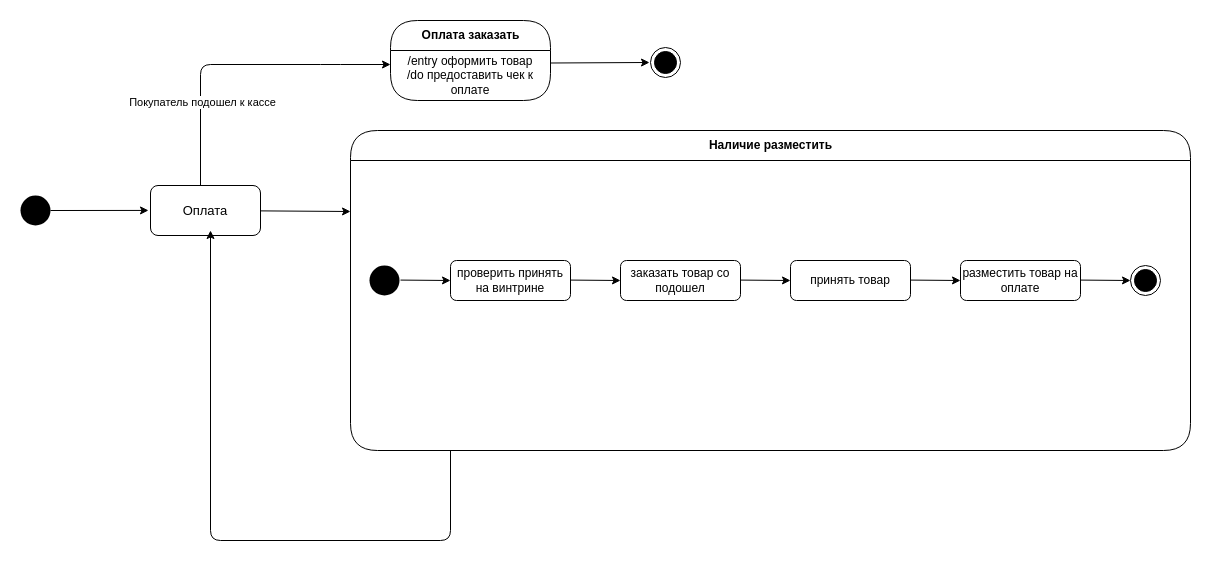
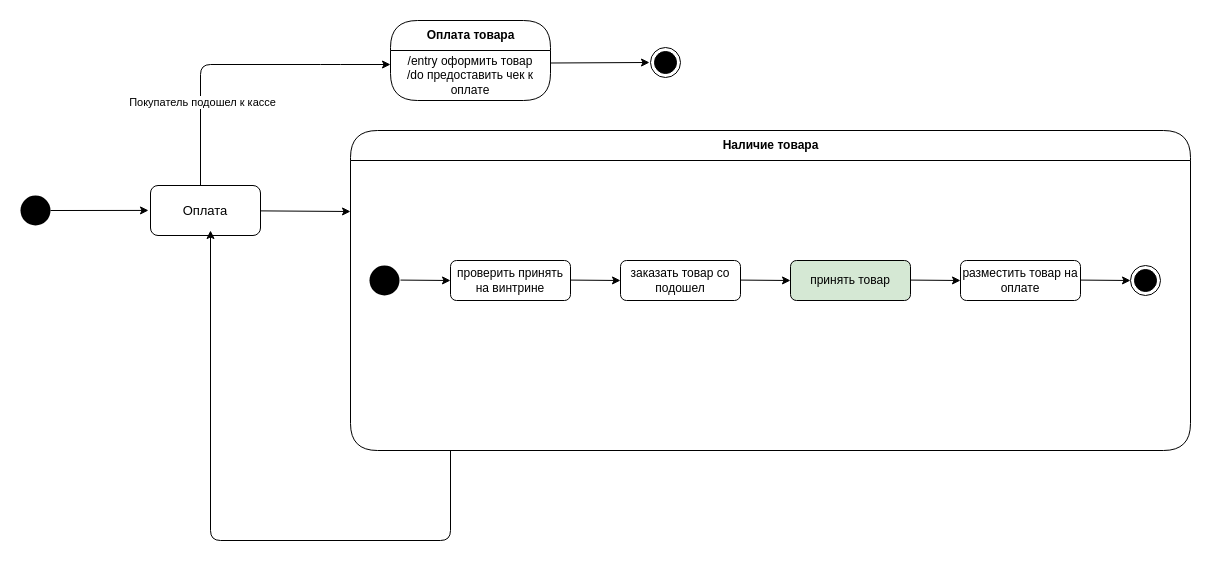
  <mxCell id="0" />
  <mxCell id="1" parent="0" />
  <mxCell id="2" value="" style="ellipse;fillColor=#000000;strokeColor=none;" parent="1" vertex="1"><mxGeometry x="20" y="195" width="30" height="30" as="geometry" /></mxCell>
  <mxCell id="3" value="" style="endArrow=classic;html=1;exitX=1;exitY=0.5;exitDx=0;exitDy=0;entryX=-0.004;entryY=0.531;entryDx=0;entryDy=0;entryPerimeter=0;" parent="1" source="2" edge="1"><mxGeometry width="50" height="50" relative="1" as="geometry"><mxPoint x="200" y="209.5" as="sourcePoint" /><mxPoint x="148" y="209.92" as="targetPoint" /></mxGeometry></mxCell>
  <mxCell id="4" value="&lt;font style=&quot;font-size: 13px&quot;&gt;Оплата&lt;/font&gt;" style="rounded=1;whiteSpace=wrap;html=1;" parent="1" vertex="1"><mxGeometry x="150" y="185" width="110" height="50" as="geometry" /></mxCell>
- <mxCell id="5" value="Оплата заказать" style="swimlane;html=1;fontStyle=1;align=center;verticalAlign=middle;childLayout=stackLayout;horizontal=1;startSize=30;horizontalStack=0;resizeParent=0;resizeLast=1;container=0;fontColor=#000000;collapsible=0;rounded=1;arcSize=30;swimlaneFillColor=none;dropTarget=0;fillColor=none;" parent="1" vertex="1"><mxGeometry x="390" y="20" width="160" height="80" as="geometry" /></mxCell>
+ <mxCell id="5" value="Оплата товара" style="swimlane;html=1;fontStyle=1;align=center;verticalAlign=middle;childLayout=stackLayout;horizontal=1;startSize=30;horizontalStack=0;resizeParent=0;resizeLast=1;container=0;fontColor=#000000;collapsible=0;rounded=1;arcSize=30;swimlaneFillColor=none;dropTarget=0;fillColor=none;" parent="1" vertex="1"><mxGeometry x="390" y="20" width="160" height="80" as="geometry" /></mxCell>
  <mxCell id="6" value="/entry оформить товар&lt;br&gt;/do предоставить чек к оплате" style="text;html=1;strokeColor=none;fillColor=none;align=center;verticalAlign=middle;spacingLeft=4;spacingRight=4;whiteSpace=wrap;overflow=hidden;rotatable=0;fontColor=#000000;" parent="5" vertex="1"><mxGeometry y="30" width="160" height="50" as="geometry" /></mxCell>
  <mxCell id="7" value="" style="ellipse;html=1;shape=endState;fillColor=#000000;strokeColor=#000000;" vertex="1" parent="1"><mxGeometry x="650" y="47" width="30" height="30" as="geometry" /></mxCell>
  <mxCell id="8" value="" style="endArrow=classic;html=1;exitX=1;exitY=0.25;exitDx=0;exitDy=0;" edge="1" parent="1" source="6"><mxGeometry width="50" height="50" relative="1" as="geometry"><mxPoint x="560" y="59.58" as="sourcePoint" /><mxPoint x="649" y="62" as="targetPoint" /></mxGeometry></mxCell>
  <mxCell id="9" value="" style="endArrow=classic;html=1;" parent="1" edge="1"><mxGeometry width="50" height="50" relative="1" as="geometry"><mxPoint x="200" y="185" as="sourcePoint" /><mxPoint x="390" y="64" as="targetPoint" /><Array as="points"><mxPoint x="200" y="64" /><mxPoint x="330" y="64" /></Array></mxGeometry></mxCell>
  <mxCell id="10" value="Покупатель подошел к кассе" style="edgeLabel;html=1;align=center;verticalAlign=middle;resizable=0;points=[];" vertex="1" connectable="0" parent="9"><mxGeometry x="-0.461" y="-1" relative="1" as="geometry"><mxPoint as="offset" /></mxGeometry></mxCell>
- <mxCell id="11" value="Наличие разместить" style="swimlane;html=1;fontStyle=1;align=center;verticalAlign=middle;childLayout=stackLayout;horizontal=1;startSize=30;horizontalStack=0;resizeParent=0;resizeLast=1;container=0;fontColor=#000000;collapsible=0;rounded=1;arcSize=30;swimlaneFillColor=none;dropTarget=0;fillColor=none;" vertex="1" parent="1"><mxGeometry x="350" y="130" width="840" height="320" as="geometry" /></mxCell>
+ <mxCell id="11" value="Наличие товара" style="swimlane;html=1;fontStyle=1;align=center;verticalAlign=middle;childLayout=stackLayout;horizontal=1;startSize=30;horizontalStack=0;resizeParent=0;resizeLast=1;container=0;fontColor=#000000;collapsible=0;rounded=1;arcSize=30;swimlaneFillColor=none;dropTarget=0;fillColor=none;" vertex="1" parent="1"><mxGeometry x="350" y="130" width="840" height="320" as="geometry" /></mxCell>
  <mxCell id="12" value="" style="endArrow=classic;html=1;" edge="1" parent="1" source="4"><mxGeometry width="50" height="50" relative="1" as="geometry"><mxPoint x="162" y="310.08" as="sourcePoint" /><mxPoint x="350" y="211" as="targetPoint" /></mxGeometry></mxCell>
  <mxCell id="13" value="проверить принять на винтрине" style="rounded=1;whiteSpace=wrap;html=1;" vertex="1" parent="1"><mxGeometry x="450" y="260" width="120" height="40" as="geometry" /></mxCell>
  <mxCell id="14" value="" style="ellipse;fillColor=#000000;strokeColor=none;" vertex="1" parent="1"><mxGeometry x="369" y="265" width="30" height="30" as="geometry" /></mxCell>
  <mxCell id="15" value="" style="endArrow=classic;html=1;" edge="1" parent="1"><mxGeometry width="50" height="50" relative="1" as="geometry"><mxPoint x="400" y="279.579" as="sourcePoint" /><mxPoint x="450" y="280" as="targetPoint" /></mxGeometry></mxCell>
  <mxCell id="16" value="заказать товар со подошел" style="rounded=1;whiteSpace=wrap;html=1;" vertex="1" parent="1"><mxGeometry x="620" y="260" width="120" height="40" as="geometry" /></mxCell>
  <mxCell id="17" value="" style="endArrow=classic;html=1;" edge="1" parent="1"><mxGeometry width="50" height="50" relative="1" as="geometry"><mxPoint x="570" y="279.579" as="sourcePoint" /><mxPoint x="620" y="280" as="targetPoint" /></mxGeometry></mxCell>
- <mxCell id="18" value="принять товар" style="rounded=1;whiteSpace=wrap;html=1;" vertex="1" parent="1"><mxGeometry x="790" y="260" width="120" height="40" as="geometry" /></mxCell>
+ <mxCell id="18" value="принять товар" style="rounded=1;whiteSpace=wrap;html=1;fillColor=#d5e8d4;" vertex="1" parent="1"><mxGeometry x="790" y="260" width="120" height="40" as="geometry" /></mxCell>
  <mxCell id="19" value="" style="endArrow=classic;html=1;" edge="1" parent="1"><mxGeometry width="50" height="50" relative="1" as="geometry"><mxPoint x="740" y="279.579" as="sourcePoint" /><mxPoint x="790" y="280" as="targetPoint" /></mxGeometry></mxCell>
  <mxCell id="20" value="разместить товар на оплате" style="rounded=1;whiteSpace=wrap;html=1;" vertex="1" parent="1"><mxGeometry x="960" y="260" width="120" height="40" as="geometry" /></mxCell>
  <mxCell id="21" value="" style="endArrow=classic;html=1;" edge="1" parent="1"><mxGeometry width="50" height="50" relative="1" as="geometry"><mxPoint x="910" y="279.579" as="sourcePoint" /><mxPoint x="960" y="280" as="targetPoint" /></mxGeometry></mxCell>
  <mxCell id="22" value="" style="ellipse;html=1;shape=endState;fillColor=#000000;strokeColor=#000000;" vertex="1" parent="1"><mxGeometry x="1130" y="265" width="30" height="30" as="geometry" /></mxCell>
  <mxCell id="23" value="" style="endArrow=classic;html=1;" edge="1" parent="1"><mxGeometry width="50" height="50" relative="1" as="geometry"><mxPoint x="1080" y="279.579" as="sourcePoint" /><mxPoint x="1130" y="280" as="targetPoint" /></mxGeometry></mxCell>
  <mxCell id="24" value="" style="endArrow=classic;html=1;" edge="1" parent="1"><mxGeometry width="50" height="50" relative="1" as="geometry"><mxPoint x="450" y="450" as="sourcePoint" /><mxPoint x="210" y="230" as="targetPoint" /><Array as="points"><mxPoint x="450" y="540" /><mxPoint x="210" y="540" /></Array></mxGeometry></mxCell>
